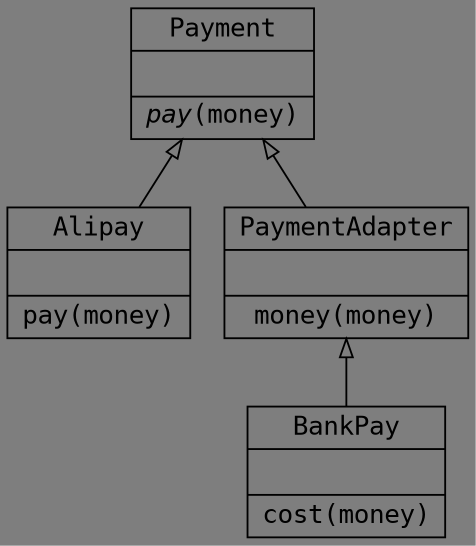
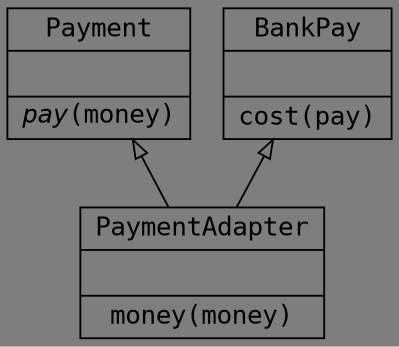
  digraph {
    bgcolor="#7e7e7e"
    fontname="DejaVu Sans Mono"
    rankdir=BT
    node [color=black fontcolor=black fontname="DejaVu Sans Mono" shape=record style=solid]
    edge [arrowhead=empty arrowtail=none fontname="DejaVu Sans Mono"]
-   n1 [label=<{Alipay|<br ALIGN="LEFT"/>|pay(money)<br ALIGN="LEFT"/>}>]
    n2 [label=<{Payment|<br ALIGN="LEFT"/>|<I>pay</I>(money)<br ALIGN="LEFT"/>}>]
-   n3 [label=<{BankPay|<br ALIGN="LEFT"/>|cost(money)<br ALIGN="LEFT"/>}>]
+   n3 [label=<{BankPay|<br ALIGN="LEFT"/>|cost(pay)<br ALIGN="LEFT"/>}>]
    n4 [label=<{PaymentAdapter|<br ALIGN="LEFT"/>|money(money)<br ALIGN="LEFT"/>}>]
-   n1 -> n2
    n4 -> n2
-   n3 -> n4
+   n4 -> n3
  }
